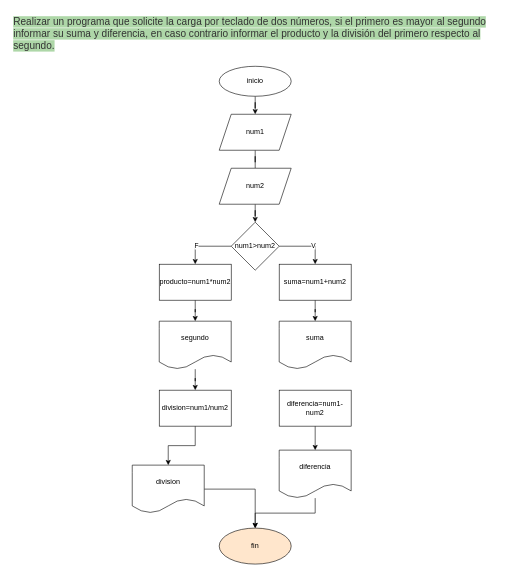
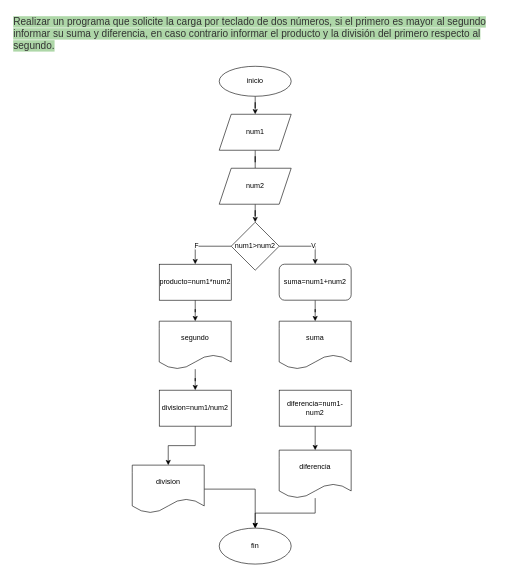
  <mxCell id="0" />
  <mxCell id="1" parent="0" />
  <mxCell id="2" value="&lt;span style=&quot;color: rgb(51, 51, 51); font-family: sans-serif, arial; font-size: 16.8px; font-style: normal; font-variant-ligatures: normal; font-variant-caps: normal; font-weight: 400; letter-spacing: normal; orphans: 2; text-align: left; text-indent: 0px; text-transform: none; white-space: normal; widows: 2; word-spacing: 0px; -webkit-text-stroke-width: 0px; background-color: rgb(174, 215, 168); text-decoration-thickness: initial; text-decoration-style: initial; text-decoration-color: initial; display: inline !important; float: none;&quot;&gt;Realizar un programa que solicite la carga por teclado de dos números, si el primero es mayor al segundo informar su suma y diferencia, en caso contrario informar el producto y la división del primero respecto al segundo.&lt;/span&gt;" style="text;whiteSpace=wrap;html=1;" vertex="1" parent="1"><mxGeometry x="20" y="20" width="810" height="100" as="geometry" /></mxCell>
  <mxCell id="3" value="" style="edgeStyle=orthogonalEdgeStyle;rounded=0;orthogonalLoop=1;jettySize=auto;html=1;" edge="1" parent="1" source="4" target="6"><mxGeometry relative="1" as="geometry" /></mxCell>
  <mxCell id="4" value="inicio" style="ellipse;whiteSpace=wrap;html=1;" vertex="1" parent="1"><mxGeometry x="365" y="110" width="120" height="50" as="geometry" /></mxCell>
  <mxCell id="5" value="" style="edgeStyle=orthogonalEdgeStyle;rounded=0;orthogonalLoop=1;jettySize=auto;html=1;endArrow=none;" edge="1" parent="1" source="6" target="8"><mxGeometry relative="1" as="geometry" /></mxCell>
  <mxCell id="6" value="num1" style="shape=parallelogram;perimeter=parallelogramPerimeter;whiteSpace=wrap;html=1;fixedSize=1;" vertex="1" parent="1"><mxGeometry x="365" y="190" width="120" height="60" as="geometry" /></mxCell>
  <mxCell id="7" value="" style="edgeStyle=orthogonalEdgeStyle;rounded=0;orthogonalLoop=1;jettySize=auto;html=1;" edge="1" parent="1" source="8" target="13"><mxGeometry relative="1" as="geometry" /></mxCell>
  <mxCell id="8" value="num2" style="shape=parallelogram;perimeter=parallelogramPerimeter;whiteSpace=wrap;html=1;fixedSize=1;" vertex="1" parent="1"><mxGeometry x="365" y="280" width="120" height="60" as="geometry" /></mxCell>
  <mxCell id="9" style="edgeStyle=orthogonalEdgeStyle;rounded=0;orthogonalLoop=1;jettySize=auto;html=1;exitX=0;exitY=0.5;exitDx=0;exitDy=0;entryX=0.5;entryY=0;entryDx=0;entryDy=0;" edge="1" parent="1" source="13" target="19"><mxGeometry relative="1" as="geometry" /></mxCell>
  <mxCell id="10" value="F" style="edgeLabel;html=1;align=center;verticalAlign=middle;resizable=0;points=[];" vertex="1" connectable="0" parent="9"><mxGeometry x="0.3" y="-2" relative="1" as="geometry"><mxPoint as="offset" /></mxGeometry></mxCell>
  <mxCell id="11" style="edgeStyle=orthogonalEdgeStyle;rounded=0;orthogonalLoop=1;jettySize=auto;html=1;exitX=1;exitY=0.5;exitDx=0;exitDy=0;entryX=0.5;entryY=0;entryDx=0;entryDy=0;" edge="1" parent="1" source="13" target="15"><mxGeometry relative="1" as="geometry" /></mxCell>
  <mxCell id="12" value="V" style="edgeLabel;html=1;align=center;verticalAlign=middle;resizable=0;points=[];" vertex="1" connectable="0" parent="11"><mxGeometry x="0.243" y="2" relative="1" as="geometry"><mxPoint as="offset" /></mxGeometry></mxCell>
  <mxCell id="13" value="num1&amp;gt;num2" style="rhombus;whiteSpace=wrap;html=1;" vertex="1" parent="1"><mxGeometry x="385" y="370" width="80" height="80" as="geometry" /></mxCell>
  <mxCell id="14" value="" style="edgeStyle=orthogonalEdgeStyle;rounded=0;orthogonalLoop=1;jettySize=auto;html=1;" edge="1" parent="1" source="15" target="22"><mxGeometry relative="1" as="geometry" /></mxCell>
- <mxCell id="15" value="suma=num1+num2" style="rounded=0;whiteSpace=wrap;html=1;" vertex="1" parent="1"><mxGeometry x="465" y="440" width="120" height="60" as="geometry" /></mxCell>
+ <mxCell id="15" value="suma=num1+num2" style="whiteSpace=wrap;html=1;rounded=1;" vertex="1" parent="1"><mxGeometry x="465" y="440" width="120" height="60" as="geometry" /></mxCell>
  <mxCell id="16" value="" style="edgeStyle=orthogonalEdgeStyle;rounded=0;orthogonalLoop=1;jettySize=auto;html=1;" edge="1" parent="1" source="17" target="24"><mxGeometry relative="1" as="geometry" /></mxCell>
  <mxCell id="17" value="diferencia=num1-num2" style="rounded=0;whiteSpace=wrap;html=1;" vertex="1" parent="1"><mxGeometry x="465" y="650" width="120" height="60" as="geometry" /></mxCell>
  <mxCell id="18" value="" style="edgeStyle=orthogonalEdgeStyle;rounded=0;orthogonalLoop=1;jettySize=auto;html=1;" edge="1" parent="1" source="19" target="26"><mxGeometry relative="1" as="geometry" /></mxCell>
  <mxCell id="19" value="producto=num1*num2" style="rounded=0;whiteSpace=wrap;html=1;" vertex="1" parent="1"><mxGeometry x="265" y="440" width="120" height="60" as="geometry" /></mxCell>
  <mxCell id="20" value="" style="edgeStyle=orthogonalEdgeStyle;rounded=0;orthogonalLoop=1;jettySize=auto;html=1;" edge="1" parent="1" source="21" target="28"><mxGeometry relative="1" as="geometry" /></mxCell>
  <mxCell id="21" value="division=num1/num2" style="rounded=0;whiteSpace=wrap;html=1;" vertex="1" parent="1"><mxGeometry x="265" y="650" width="120" height="60" as="geometry" /></mxCell>
  <mxCell id="22" value="suma" style="shape=document;whiteSpace=wrap;html=1;boundedLbl=1;" vertex="1" parent="1"><mxGeometry x="465" y="535" width="120" height="80" as="geometry" /></mxCell>
  <mxCell id="23" style="edgeStyle=orthogonalEdgeStyle;rounded=0;orthogonalLoop=1;jettySize=auto;html=1;entryX=0.5;entryY=0;entryDx=0;entryDy=0;" edge="1" parent="1" source="24" target="29"><mxGeometry relative="1" as="geometry" /></mxCell>
  <mxCell id="24" value="diferencia" style="shape=document;whiteSpace=wrap;html=1;boundedLbl=1;" vertex="1" parent="1"><mxGeometry x="465" y="750" width="120" height="80" as="geometry" /></mxCell>
  <mxCell id="25" value="" style="edgeStyle=orthogonalEdgeStyle;rounded=0;orthogonalLoop=1;jettySize=auto;html=1;" edge="1" parent="1" source="26" target="21"><mxGeometry relative="1" as="geometry" /></mxCell>
  <mxCell id="26" value="segundo" style="shape=document;whiteSpace=wrap;html=1;boundedLbl=1;" vertex="1" parent="1"><mxGeometry x="265" y="535" width="120" height="80" as="geometry" /></mxCell>
  <mxCell id="27" style="edgeStyle=orthogonalEdgeStyle;rounded=0;orthogonalLoop=1;jettySize=auto;html=1;" edge="1" parent="1" source="28" target="29"><mxGeometry relative="1" as="geometry" /></mxCell>
  <mxCell id="28" value="division" style="shape=document;whiteSpace=wrap;html=1;boundedLbl=1;" vertex="1" parent="1"><mxGeometry x="220" y="775" width="120" height="80" as="geometry" /></mxCell>
- <mxCell id="29" value="fin" style="ellipse;whiteSpace=wrap;html=1;fillColor=#ffe6cc;" vertex="1" parent="1"><mxGeometry x="365" y="880" width="120" height="60" as="geometry" /></mxCell>
+ <mxCell id="29" value="fin" style="ellipse;whiteSpace=wrap;html=1;" vertex="1" parent="1"><mxGeometry x="365" y="880" width="120" height="60" as="geometry" /></mxCell>
